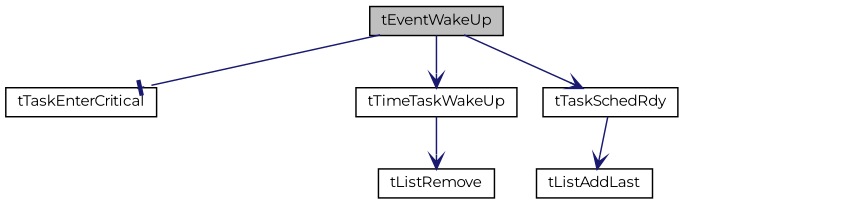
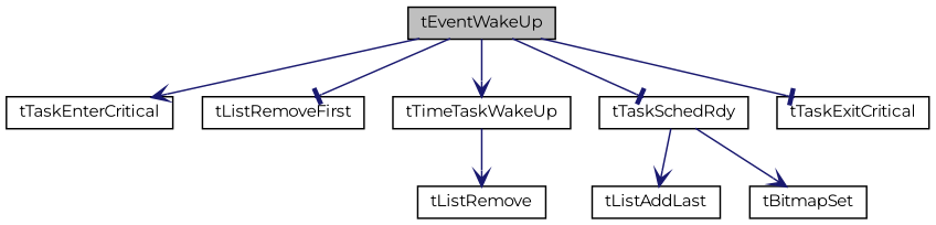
  digraph {
    fontname=Montserrat
    rankdir=TB
    node [color=black fillcolor=white fontname=Montserrat fontsize=10 shape=record style=filled]
    edge [arrowhead=vee color=midnightblue fontname=Montserrat fontsize=10 labelfontname=Helvetica labelfontsize=10 style=solid]
    n1 [fillcolor=grey75 fontcolor=black height=0.2 label=tEventWakeUp width=0.4]
    n2 [height=0.2 label=tTaskEnterCritical width=0.4]
+   n3 [height=0.2 label=tListRemoveFirst width=0.4]
    n4 [height=0.2 label=tTimeTaskWakeUp width=0.4]
    n5 [height=0.2 label=tTaskSchedRdy width=0.4]
+   n6 [height=0.2 label=tTaskExitCritical width=0.4]
    n7 [height=0.2 label=tListRemove width=0.4]
    n8 [height=0.2 label=tListAddLast width=0.4]
-   n1 -> n2 [arrowhead=tee]
+   n9 [height=0.2 label=tBitmapSet width=0.4]
+   n1 -> n2
+   n1 -> n3 [arrowhead=tee]
    n1 -> n4
-   n1 -> n5
+   n1 -> n5 [arrowhead=tee]
+   n1 -> n6 [arrowhead=tee]
    n4 -> n7
    n5 -> n8
+   n5 -> n9
  }
